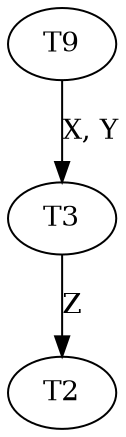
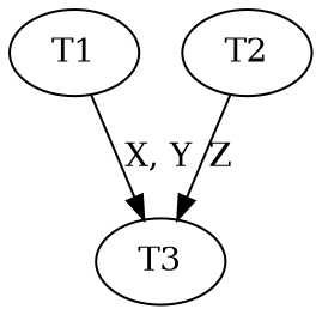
  digraph {
    rankdir=TB
-   n1 [label=T9]
+   n1 [label=T1]
    n2 [label=T3]
    n3 [label=T2]
    n1 -> n2 [label="X, Y"]
-   n2 -> n3 [label=Z]
+   n3 -> n2 [label=Z]
  }
